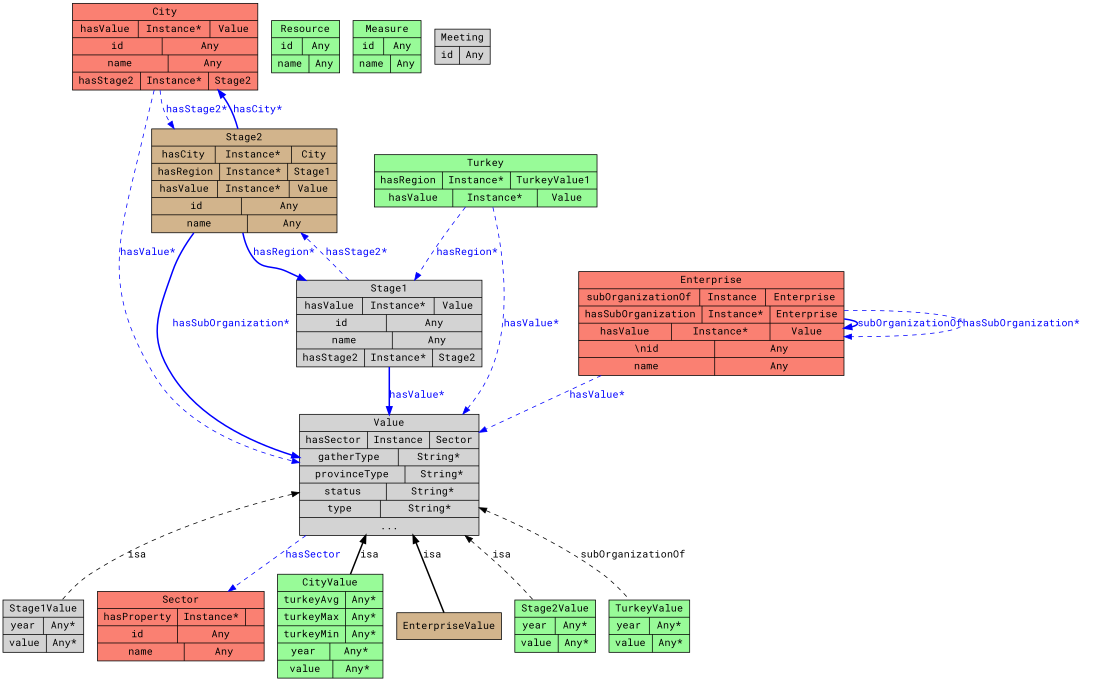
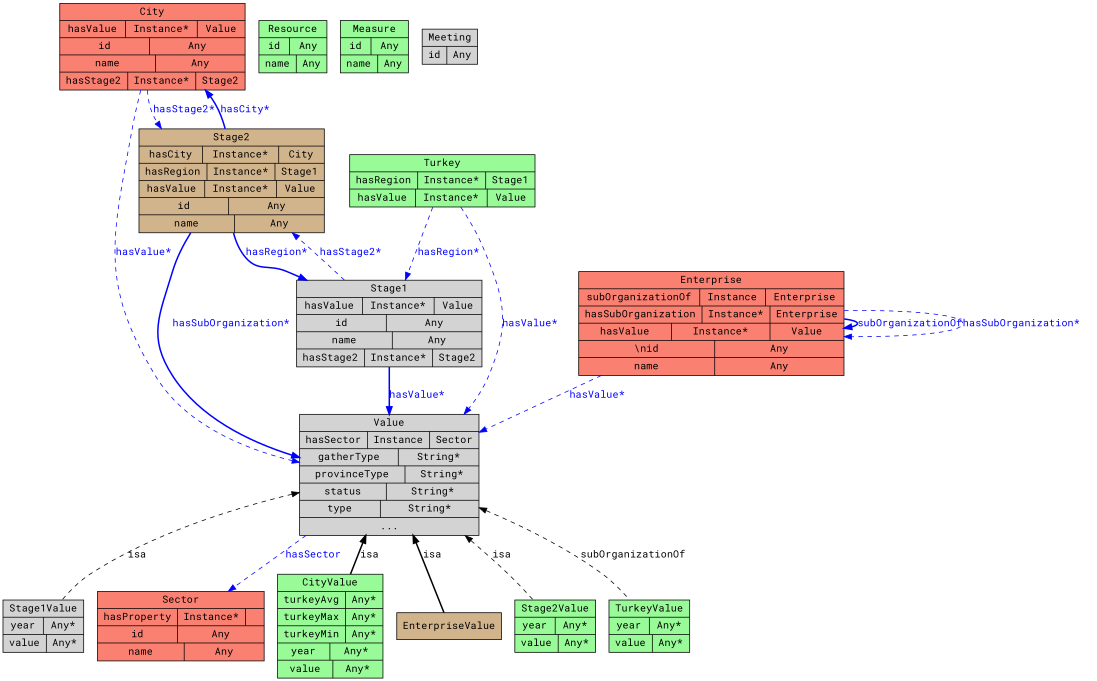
  digraph {
    fontname="Roboto Mono"
    node [color="0.0,0.0,0.0" fillcolor=palegreen fontcolor="0.0,0.0,0.0" fontname="Roboto Mono" shape=record style=filled]
    edge [color="0.6666667,1.0,1.0" fontcolor="0.6666667,1.0,1.0" fontname="Roboto Mono" style=dashed]
    n1 [fillcolor=lightgrey height=0.97222 label="{Stage1Value|{year|Any*}|{value|Any*}}" width=1.2778]
    n2 [fillcolor=lightgrey height=2.25 label="{Value|{hasSector|Instance|{Sector}}|{gatherType|String*}|{provinceType|String*}|{status|String*}|{type|String*}|{...}}" width=2.6111]
    n3 [fillcolor=salmon height=1.2917 label="{Sector|{hasProperty|Instance*|{}}|{id|Any}|{name|Any}}" width=2.4167]
    n4 [height=1.9306 label="{CityValue|{turkeyAvg|Any*}|{turkeyMax|Any*}|{turkeyMin|Any*}|{year|Any*}|{value|Any*}}" width=1.7014]
    n5 [fillcolor=tan height=0.5 label=EnterpriseValue shape=box width=1.4444]
    n6 [height=0.97222 label="{Stage2Value|{year|Any*}|{value|Any*}}" width=1.2778]
    n7 [height=0.97222 label="{TurkeyValue|{year|Any*}|{value|Any*}}" width=1.2778]
    n8 [fillcolor=salmon height=1.6111 label="{City|{hasValue|Instance*|{Value}}|{id|Any}|{name|Any}|{hasStage2|Instance*|{Stage2}}}" width=2.7292]
    n9 [fillcolor=tan height=1.9306 label="{Stage2|{hasCity|Instance*|{City}}|{hasRegion|Instance*|{Stage1}}|{hasValue|Instance*|{Value}}|{id|Any}|{name|Any}}" width=2.7569]
    n10 [fillcolor=lightgrey height=1.6111 label="{Stage1|{hasValue|Instance*|{Value}}|{id|Any}|{name|Any}|{hasStage2|Instance*|{Stage2}}}" width=2.7292]
-   n11 [height=0.97222 label="{Turkey|{hasRegion|Instance*|{TurkeyValue1}}|{hasValue|Instance*|{Value}}}" width=2.7569]
+   n11 [height=0.97222 label="{Turkey|{hasRegion|Instance*|{Stage1}}|{hasValue|Instance*|{Value}}}" width=2.7569]
    n12 [height=0.97222 label="{Resource|{id|Any}|{name|Any}}" width=1.1944]
    n13 [height=0.97222 label="{Measure|{id|Any}|{name|Any}}" width=1.1944]
    n14 [fillcolor=salmon height=1.9306 label="{Enterprise|{subOrganizationOf|Instance|{Enterprise}}|{hasSubOrganization|Instance*|{Enterprise}}|{hasValue|Instance*|{Value}}|{\\nid|Any}|{name|Any}}" width=3.7569]
    n15 [fillcolor=lightgrey height=0.65278 label="{Meeting|{id|Any}}" width=0.92361]
    n2 -> n1 [color="0.0,0.0,0.0" dir=back fontcolor="0.0,0.0,0.0" label=isa]
    n2 -> n3 [label=hasSector]
    n2 -> n4 [color="0.0,0.0,0.0" dir=back fontcolor="0.0,0.0,0.0" label=isa style=bold]
    n2 -> n5 [color="0.0,0.0,0.0" dir=back fontcolor="0.0,0.0,0.0" label=isa style=bold]
    n2 -> n6 [color="0.0,0.0,0.0" dir=back fontcolor="0.0,0.0,0.0" label=isa]
    n2 -> n7 [color="0.0,0.0,0.0" dir=back fontcolor="0.0,0.0,0.0" label=subOrganizationOf]
    n8 -> n2 [label="hasValue*"]
    n8 -> n9 [label="hasStage2*"]
    n9 -> n2 [label="hasSubOrganization*" style=bold]
    n9 -> n8 [label="hasCity*" style=bold]
    n9 -> n10 [label="hasRegion*" style=bold]
    n10 -> n2 [label="hasValue*" style=bold]
    n10 -> n9 [label="hasStage2*"]
    n11 -> n2 [label="hasValue*"]
    n11 -> n10 [label="hasRegion*"]
    n14 -> n2 [label="hasValue*"]
    n14 -> n14 [label=subOrganizationOf style=bold]
    n14 -> n14 [label="hasSubOrganization*"]
  }
